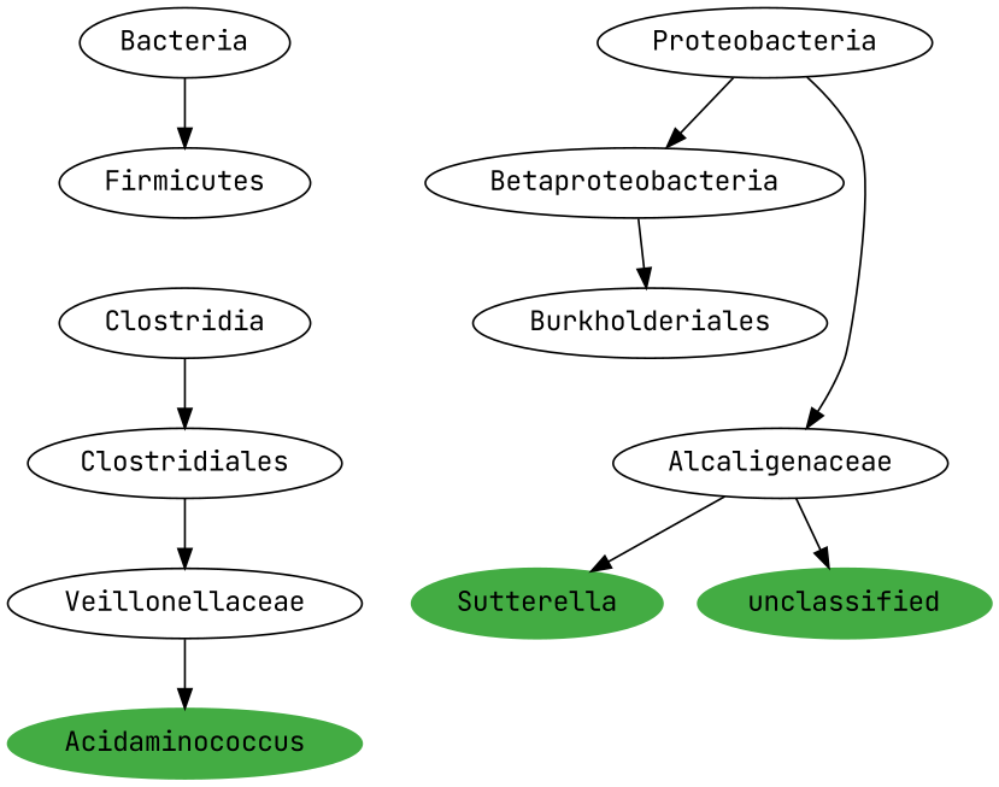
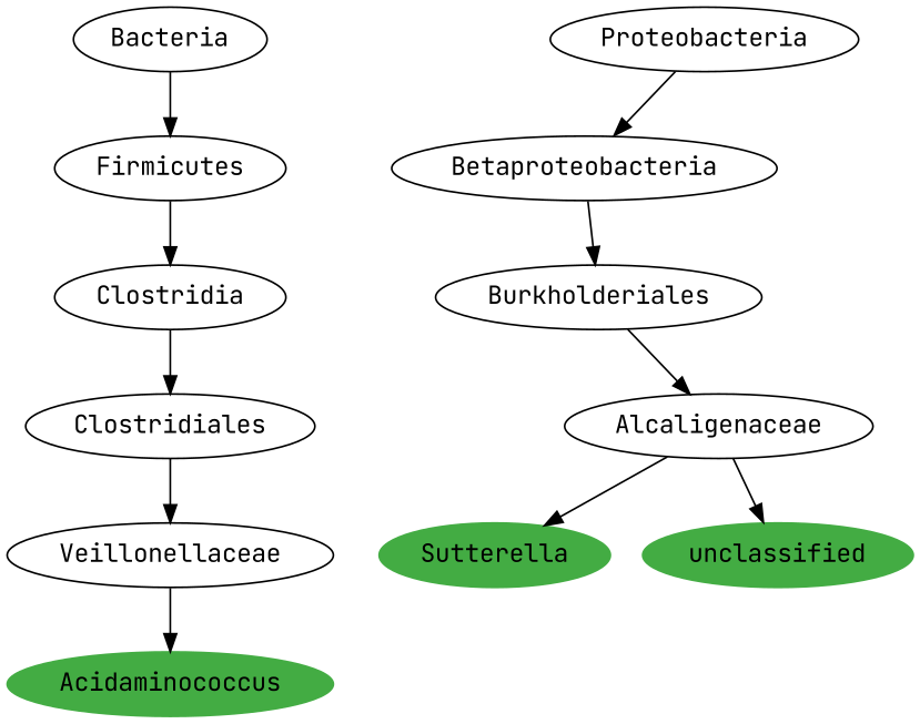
  digraph {
    fontname="JetBrains Mono"
    node [fontname="JetBrains Mono"]
    edge [fontname="JetBrains Mono"]
    n1 [color="#43AC43" label=Acidaminococcus style=filled]
    n2 [label=Veillonellaceae]
    n3 [label=Clostridiales]
    n4 [label=Clostridia]
    n5 [label=Firmicutes]
    n6 [label=Bacteria]
    n7 [label=Proteobacteria]
    n8 [label=Betaproteobacteria]
    n9 [color="#43AC43" label=Sutterella style=filled]
    n10 [label=Alcaligenaceae]
    n11 [color="#43AC43" label=unclassified style=filled]
    n12 [label=Burkholderiales]
    n2 -> n1
    n3 -> n2
    n4 -> n3
+   n5 -> n4
    n6 -> n5
    n7 -> n8
    n8 -> n12
    n10 -> n9
    n10 -> n11
-   n7 -> n10
+   n12 -> n10
  }
